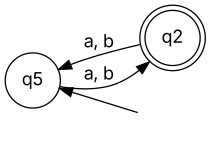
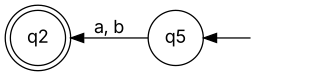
  digraph {
    fontname=Inter
    rankdir=RL
    node [fontname=Inter]
    edge [fontname=Inter]
    n1 [label=q2 shape=doublecircle]
    q5 [shape=circle]
    "" [shape=none]
-   n1 -> q5 [label="a, b"]
    q5 -> n1 [label="a, b"]
    "" -> q5
  }
